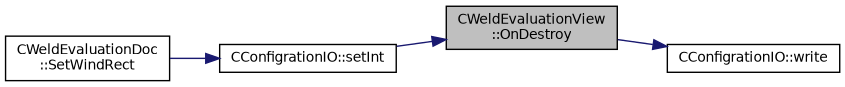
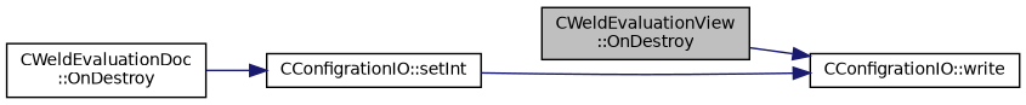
  digraph {
    fontname="DejaVu Sans"
    rankdir=LR
    node [color=black fillcolor=white fontname="DejaVu Sans" fontsize=10 shape=record style=filled]
    edge [color=midnightblue fontname="DejaVu Sans" fontsize=10 labelfontname=Helvetica labelfontsize=10 style=solid]
    n1 [fillcolor=grey75 fontcolor=black height=0.2 label="CWeldEvaluationView\l::OnDestroy" width=0.4]
    n2 [height=0.2 label="CConfigrationIO::write" width=0.4]
-   n3 [height=0.2 label="CWeldEvaluationDoc\l::SetWindRect" width=0.4]
+   n3 [height=0.2 label="CWeldEvaluationDoc\l::OnDestroy" width=0.4]
    n4 [height=0.2 label="CConfigrationIO::setInt" width=0.4]
    n1 -> n2
    n3 -> n4
-   n4 -> n1
+   n4 -> n2
  }
